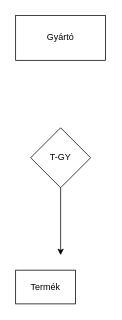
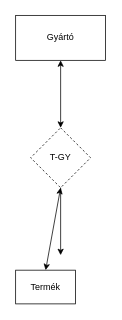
  <mxCell id="0" />
  <mxCell id="1" parent="0" />
  <mxCell id="2" value="Termék" style="rounded=0;whiteSpace=wrap;html=1;" parent="1" vertex="1"><mxGeometry x="20" y="360" width="80" height="45" as="geometry" /></mxCell>
  <mxCell id="3" value="Gyártó" style="rounded=0;whiteSpace=wrap;html=1;" parent="1" vertex="1"><mxGeometry x="20" y="20" width="120" height="60" as="geometry" /></mxCell>
- <mxCell id="4" value="T-GY" style="rhombus;whiteSpace=wrap;html=1;" parent="1" vertex="1"><mxGeometry x="40" y="170" width="80" height="80" as="geometry" /></mxCell>
+ <mxCell id="4" value="T-GY" style="rhombus;whiteSpace=wrap;html=1;dashed=1;" parent="1" vertex="1"><mxGeometry x="40" y="170" width="80" height="80" as="geometry" /></mxCell>
+ <mxCell id="5" value="" style="endArrow=classic;startArrow=classic;html=1;rounded=0;entryX=0.5;entryY=0;entryDx=0;entryDy=0;exitX=0.5;exitY=1;exitDx=0;exitDy=0;" parent="1" source="3" target="4" edge="1"><mxGeometry width="50" height="50" relative="1" as="geometry"><mxPoint x="40" y="85" as="sourcePoint" /><mxPoint x="40" y="155" as="targetPoint" /></mxGeometry></mxCell>
  <mxCell id="6" value="" style="endArrow=classic;html=1;rounded=0;exitX=0.5;exitY=1;exitDx=0;exitDy=0;" parent="1" source="4" edge="1"><mxGeometry width="50" height="50" relative="1" as="geometry"><mxPoint x="40" y="240" as="sourcePoint" /><mxPoint x="80" y="340" as="targetPoint" /></mxGeometry></mxCell>
+ <mxCell id="7" value="" style="endArrow=classic;startArrow=classic;html=1;rounded=0;entryX=0.5;entryY=1;entryDx=0;entryDy=0;exitX=0.5;exitY=0;exitDx=0;exitDy=0;" parent="1" source="2" target="4" edge="1"><mxGeometry width="50" height="50" relative="1" as="geometry"><mxPoint x="39.96" y="311.02" as="sourcePoint" /><mxPoint x="40" y="235" as="targetPoint" /></mxGeometry></mxCell>
